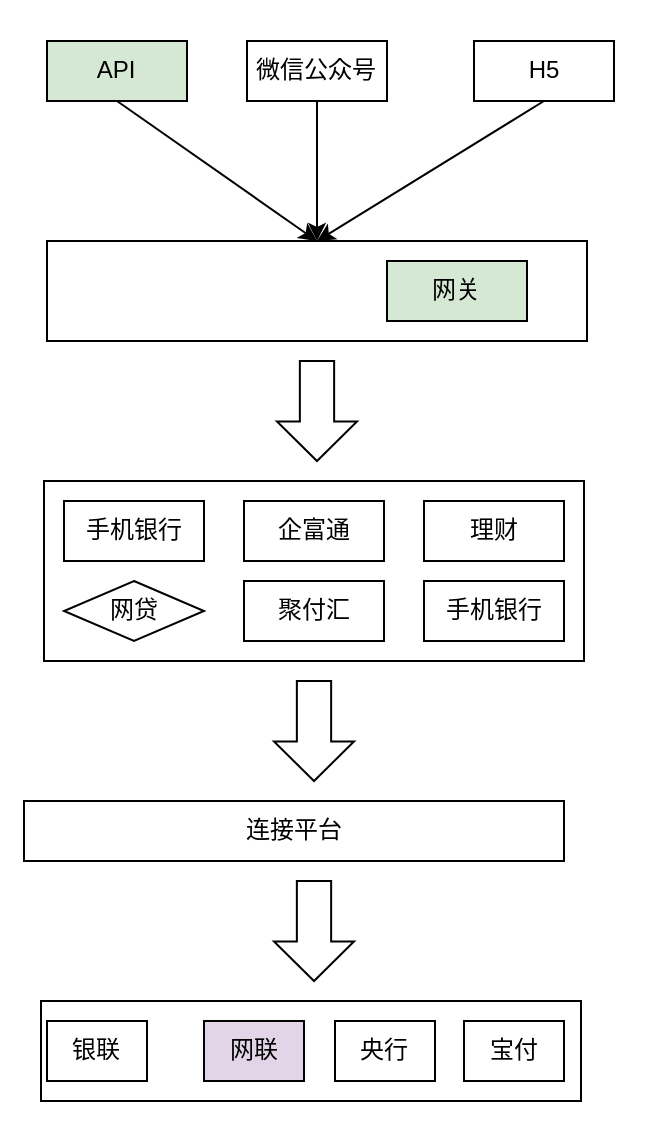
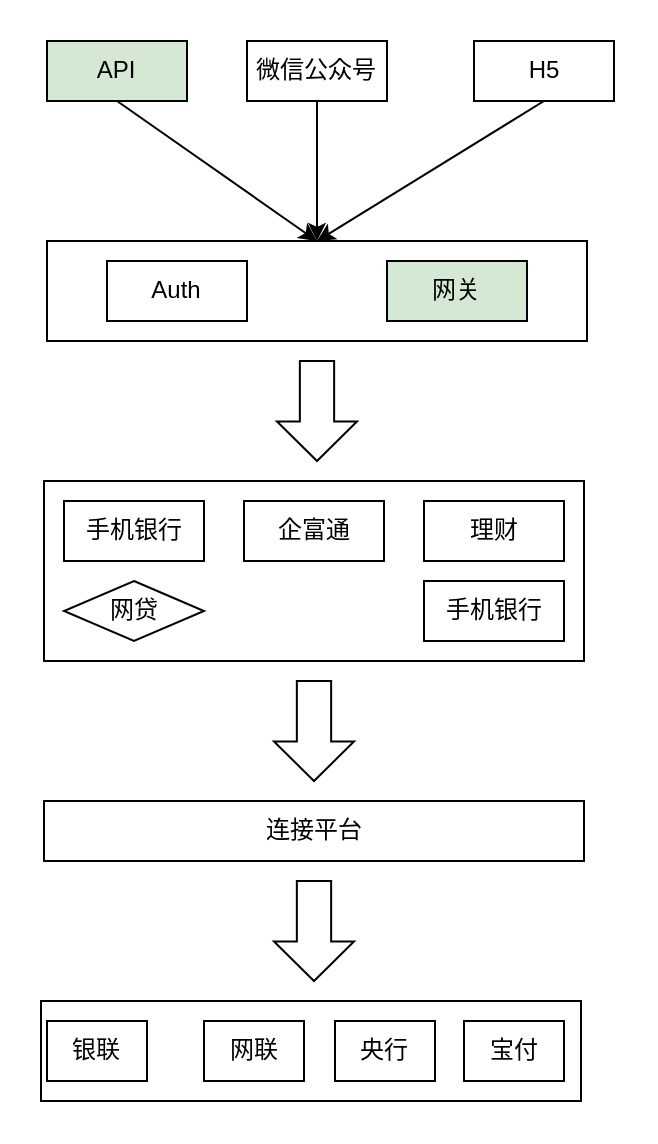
  <mxCell id="0" />
  <mxCell id="1" parent="0" />
  <mxCell id="2" style="edgeStyle=none;rounded=0;orthogonalLoop=1;jettySize=auto;html=1;exitX=0.5;exitY=1;exitDx=0;exitDy=0;entryX=0.5;entryY=0;entryDx=0;entryDy=0;startArrow=none;startFill=0;endArrow=classic;endFill=1;targetPerimeterSpacing=0;" edge="1" parent="1" source="3" target="8"><mxGeometry relative="1" as="geometry" /></mxCell>
  <mxCell id="3" value="微信公众号" style="rounded=0;whiteSpace=wrap;html=1;" vertex="1" parent="1"><mxGeometry x="123" y="20" width="70" height="30" as="geometry" /></mxCell>
  <mxCell id="4" style="rounded=0;orthogonalLoop=1;jettySize=auto;html=1;exitX=0.5;exitY=1;exitDx=0;exitDy=0;entryX=0.5;entryY=0;entryDx=0;entryDy=0;startArrow=none;startFill=0;endArrow=classic;endFill=1;targetPerimeterSpacing=0;" edge="1" parent="1" source="5" target="8"><mxGeometry relative="1" as="geometry" /></mxCell>
  <mxCell id="5" value="API" style="rounded=0;whiteSpace=wrap;html=1;fillColor=#d5e8d4;" vertex="1" parent="1"><mxGeometry x="23" y="20" width="70" height="30" as="geometry" /></mxCell>
  <mxCell id="6" style="edgeStyle=none;rounded=0;orthogonalLoop=1;jettySize=auto;html=1;exitX=0.5;exitY=1;exitDx=0;exitDy=0;entryX=0.5;entryY=0;entryDx=0;entryDy=0;startArrow=none;startFill=0;endArrow=classic;endFill=1;targetPerimeterSpacing=0;" edge="1" parent="1" source="7" target="8"><mxGeometry relative="1" as="geometry" /></mxCell>
  <mxCell id="7" value="H5" style="rounded=0;whiteSpace=wrap;html=1;" vertex="1" parent="1"><mxGeometry x="236.5" y="20" width="70" height="30" as="geometry" /></mxCell>
  <mxCell id="8" value="" style="rounded=0;whiteSpace=wrap;html=1;fillColor=none;" vertex="1" parent="1"><mxGeometry x="23" y="120" width="270" height="50" as="geometry" /></mxCell>
+ <mxCell id="9" value="Auth" style="rounded=0;whiteSpace=wrap;html=1;" vertex="1" parent="1"><mxGeometry x="53" y="130" width="70" height="30" as="geometry" /></mxCell>
  <mxCell id="10" value="网关" style="rounded=0;whiteSpace=wrap;html=1;fillColor=#d5e8d4;" vertex="1" parent="1"><mxGeometry x="193" y="130" width="70" height="30" as="geometry" /></mxCell>
  <mxCell id="11" value="" style="shape=mxgraph.arrows.arrow_down;html=1;verticalLabelPosition=bottom;verticalAlign=top;strokeWidth=1;strokeColor=#000000;fillColor=none;" vertex="1" parent="1"><mxGeometry x="138" y="180" width="40" height="50" as="geometry" /></mxCell>
  <mxCell id="12" value="" style="rounded=0;whiteSpace=wrap;html=1;strokeWidth=1;fillColor=none;" vertex="1" parent="1"><mxGeometry x="21.5" y="240" width="270" height="90" as="geometry" /></mxCell>
  <mxCell id="13" value="手机银行" style="rounded=0;whiteSpace=wrap;html=1;" vertex="1" parent="1"><mxGeometry x="31.5" y="250" width="70" height="30" as="geometry" /></mxCell>
  <mxCell id="14" value="企富通" style="rounded=0;whiteSpace=wrap;html=1;" vertex="1" parent="1"><mxGeometry x="121.5" y="250" width="70" height="30" as="geometry" /></mxCell>
  <mxCell id="15" value="理财" style="rounded=0;whiteSpace=wrap;html=1;" vertex="1" parent="1"><mxGeometry x="211.5" y="250" width="70" height="30" as="geometry" /></mxCell>
  <mxCell id="16" value="网贷" style="rhombus;whiteSpace=wrap;html=1;" vertex="1" parent="1"><mxGeometry x="31.5" y="290" width="70" height="30" as="geometry" /></mxCell>
- <mxCell id="17" value="聚付汇" style="rounded=0;whiteSpace=wrap;html=1;" vertex="1" parent="1"><mxGeometry x="121.5" y="290" width="70" height="30" as="geometry" /></mxCell>
  <mxCell id="18" value="手机银行" style="rounded=0;whiteSpace=wrap;html=1;" vertex="1" parent="1"><mxGeometry x="211.5" y="290" width="70" height="30" as="geometry" /></mxCell>
  <mxCell id="19" value="" style="shape=mxgraph.arrows.arrow_down;html=1;verticalLabelPosition=bottom;verticalAlign=top;strokeWidth=1;strokeColor=#000000;fillColor=none;" vertex="1" parent="1"><mxGeometry x="136.5" y="340" width="40" height="50" as="geometry" /></mxCell>
- <mxCell id="20" value="连接平台" style="rounded=0;whiteSpace=wrap;html=1;strokeWidth=1;fillColor=none;" vertex="1" parent="1"><mxGeometry x="11.5" y="400" width="270" height="30" as="geometry" /></mxCell>
+ <mxCell id="20" value="连接平台" style="rounded=0;whiteSpace=wrap;html=1;strokeWidth=1;fillColor=none;" vertex="1" parent="1"><mxGeometry x="21.5" y="400" width="270" height="30" as="geometry" /></mxCell>
  <mxCell id="21" value="" style="shape=mxgraph.arrows.arrow_down;html=1;verticalLabelPosition=bottom;verticalAlign=top;strokeWidth=1;strokeColor=#000000;fillColor=none;" vertex="1" parent="1"><mxGeometry x="136.5" y="440" width="40" height="50" as="geometry" /></mxCell>
  <mxCell id="22" value="银联" style="rounded=0;whiteSpace=wrap;html=1;" vertex="1" parent="1"><mxGeometry x="23" y="510" width="50" height="30" as="geometry" /></mxCell>
- <mxCell id="23" value="网联" style="rounded=0;whiteSpace=wrap;html=1;fillColor=#e1d5e7;" vertex="1" parent="1"><mxGeometry x="101.5" y="510" width="50" height="30" as="geometry" /></mxCell>
+ <mxCell id="23" value="网联" style="rounded=0;whiteSpace=wrap;html=1;" vertex="1" parent="1"><mxGeometry x="101.5" y="510" width="50" height="30" as="geometry" /></mxCell>
  <mxCell id="24" value="央行" style="rounded=0;whiteSpace=wrap;html=1;" vertex="1" parent="1"><mxGeometry x="167" y="510" width="50" height="30" as="geometry" /></mxCell>
  <mxCell id="25" value="宝付" style="rounded=0;whiteSpace=wrap;html=1;" vertex="1" parent="1"><mxGeometry x="231.5" y="510" width="50" height="30" as="geometry" /></mxCell>
  <mxCell id="26" value="" style="rounded=0;whiteSpace=wrap;html=1;strokeWidth=1;fillColor=none;" vertex="1" parent="1"><mxGeometry x="20" y="500" width="270" height="50" as="geometry" /></mxCell>
  <mxCell id="27" style="edgeStyle=none;rounded=0;orthogonalLoop=1;jettySize=auto;html=1;exitX=0.5;exitY=1;exitDx=0;exitDy=0;startArrow=none;startFill=0;endArrow=classic;endFill=1;targetPerimeterSpacing=0;" edge="1" parent="1" source="22" target="22"><mxGeometry relative="1" as="geometry" /></mxCell>
